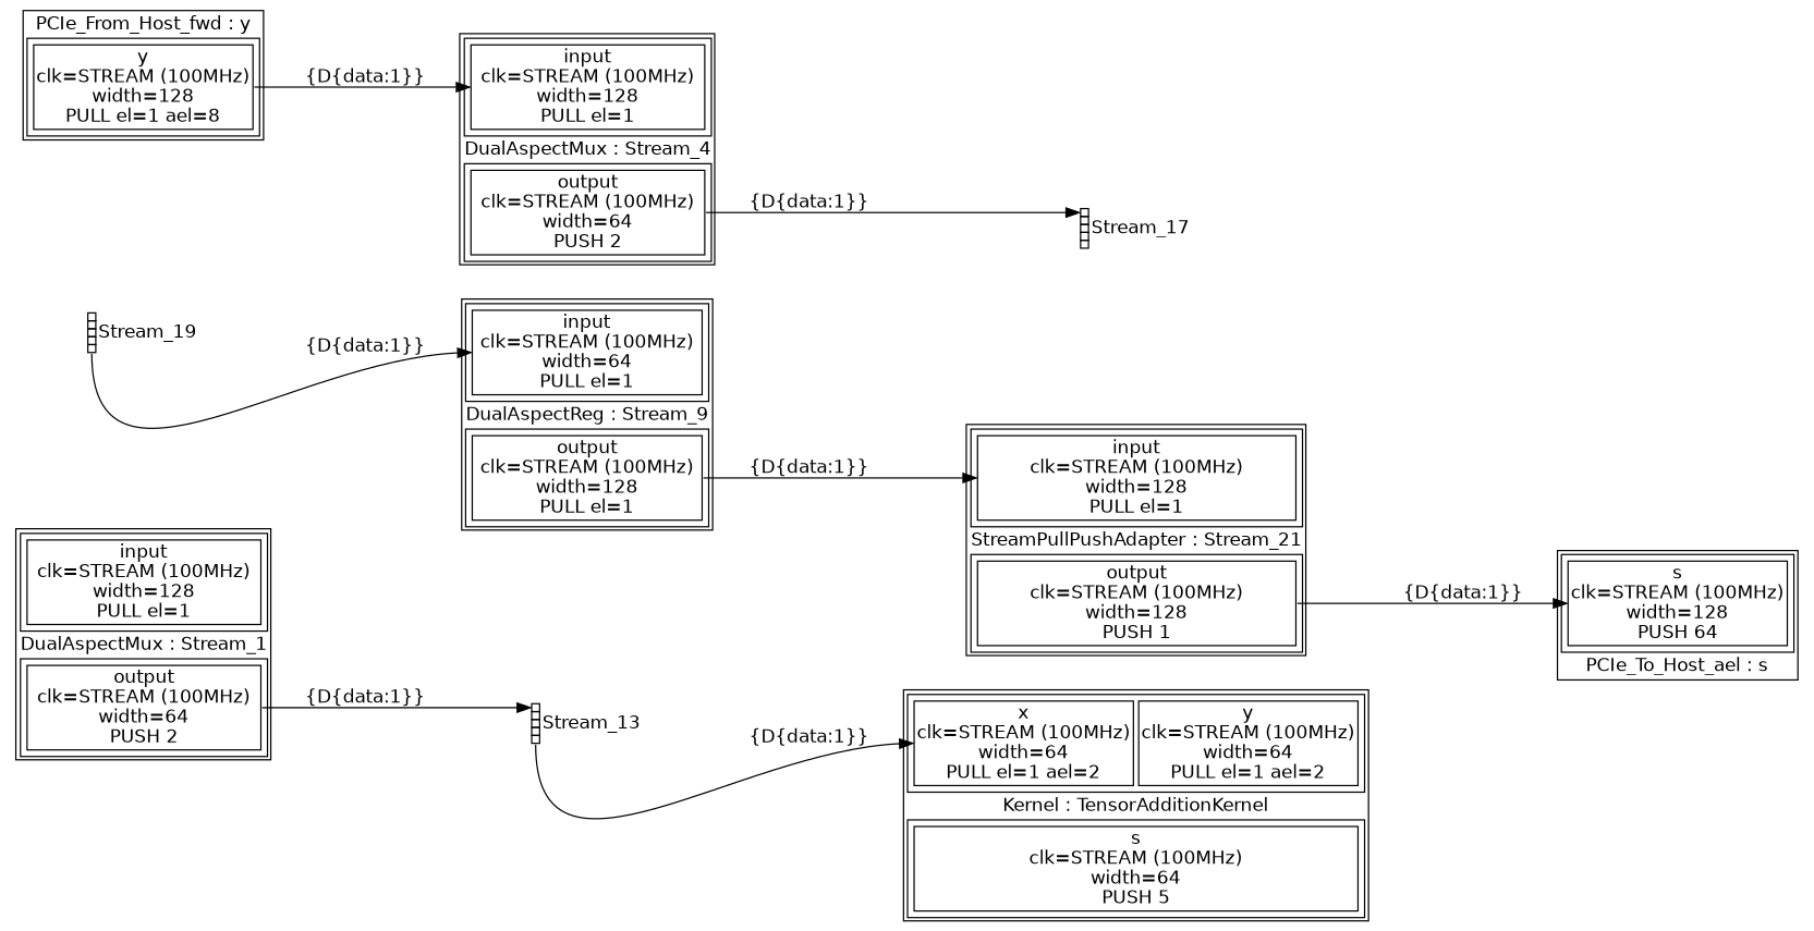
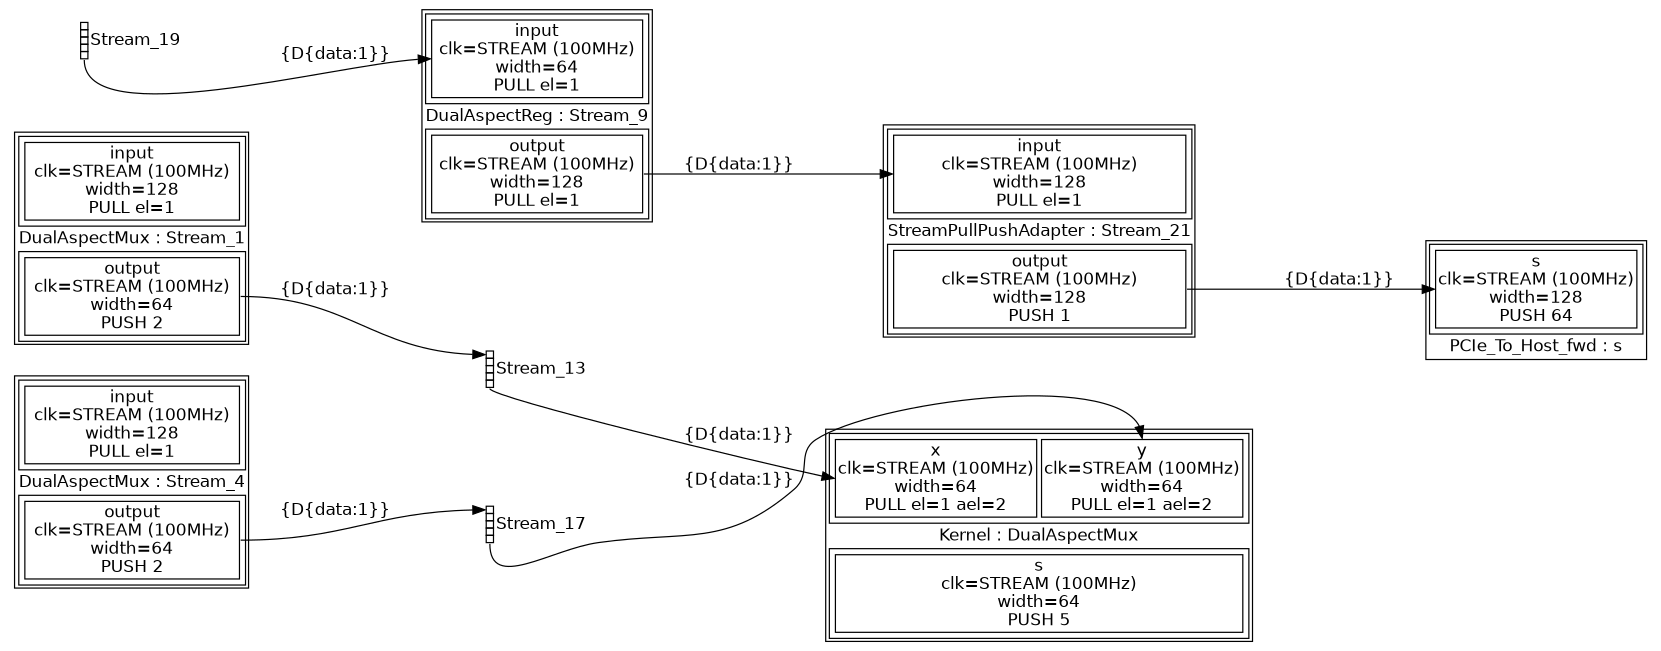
  digraph {
    fontname="DejaVu Sans"
    rankdir=LR
    node [fontname="DejaVu Sans" shape=plaintext]
    edge [fontname="DejaVu Sans" headport=input tailport=output]
-   n1 [label=<<TABLE  BORDER="1" CELLPADDING="1" CELLSPACING="1"><TR><TD BGCOLOR="white" BORDER="0" PORT="inputs" ROWSPAN="1" COLSPAN="1"><TABLE  BORDER="1" CELLPADDING="1" CELLSPACING="4"><TR><TD BGCOLOR="white" BORDER="1" PORT="x" ROWSPAN="1" COLSPAN="1">x<BR/>clk=STREAM (100MHz)<BR/>width=64<BR/>PULL el=1 ael=2</TD><TD BGCOLOR="white" BORDER="1" PORT="y" ROWSPAN="1" COLSPAN="1">y<BR/>clk=STREAM (100MHz)<BR/>width=64<BR/>PULL el=1 ael=2</TD></TR></TABLE></TD></TR><TR><TD BGCOLOR="white" BORDER="0" PORT="node_info" ROWSPAN="1" COLSPAN="1">Kernel : TensorAdditionKernel</TD></TR><TR><TD BGCOLOR="white" BORDER="0" PORT="outputs" ROWSPAN="1" COLSPAN="1"><TABLE  BORDER="1" CELLPADDING="1" CELLSPACING="4"><TR><TD BGCOLOR="white" BORDER="1" PORT="s" ROWSPAN="1" COLSPAN="1">s<BR/>clk=STREAM (100MHz)<BR/>width=64<BR/>PUSH 5</TD></TR></TABLE></TD></TR></TABLE>>]
+   n1 [label=<<TABLE  BORDER="1" CELLPADDING="1" CELLSPACING="1"><TR><TD BGCOLOR="white" BORDER="0" PORT="inputs" ROWSPAN="1" COLSPAN="1"><TABLE  BORDER="1" CELLPADDING="1" CELLSPACING="4"><TR><TD BGCOLOR="white" BORDER="1" PORT="x" ROWSPAN="1" COLSPAN="1">x<BR/>clk=STREAM (100MHz)<BR/>width=64<BR/>PULL el=1 ael=2</TD><TD BGCOLOR="white" BORDER="1" PORT="y" ROWSPAN="1" COLSPAN="1">y<BR/>clk=STREAM (100MHz)<BR/>width=64<BR/>PULL el=1 ael=2</TD></TR></TABLE></TD></TR><TR><TD BGCOLOR="white" BORDER="0" PORT="node_info" ROWSPAN="1" COLSPAN="1">Kernel : DualAspectMux</TD></TR><TR><TD BGCOLOR="white" BORDER="0" PORT="outputs" ROWSPAN="1" COLSPAN="1"><TABLE  BORDER="1" CELLPADDING="1" CELLSPACING="4"><TR><TD BGCOLOR="white" BORDER="1" PORT="s" ROWSPAN="1" COLSPAN="1">s<BR/>clk=STREAM (100MHz)<BR/>width=64<BR/>PUSH 5</TD></TR></TABLE></TD></TR></TABLE>>]
    n2 [label=<<TABLE BORDER="0" CELLSPACING="0" CELLBORDER="1"> <TR><TD PORT="input"></TD><TD BORDER="0" ROWSPAN="6" WIDTH="1">Stream_19</TD></TR> <TR><TD></TD></TR> <TR><TD></TD></TR> <TR><TD></TD></TR> <TR><TD></TD></TR> <TR HEIGHT="0" CELLPADDING="0" BORDER="0" ><TD CELLPADDING="0" BORDER="0" PORT="output"></TD></TR> </TABLE>>]
    n3 [label=<<TABLE  BORDER="1" CELLPADDING="1" CELLSPACING="1"><TR><TD BGCOLOR="white" BORDER="0" PORT="inputs" ROWSPAN="1" COLSPAN="1"><TABLE  BORDER="1" CELLPADDING="1" CELLSPACING="4"><TR><TD BGCOLOR="white" BORDER="1" PORT="input" ROWSPAN="1" COLSPAN="1">input<BR/>clk=STREAM (100MHz)<BR/>width=64<BR/>PULL el=1</TD></TR></TABLE></TD></TR><TR><TD BGCOLOR="white" BORDER="0" PORT="node_info" ROWSPAN="1" COLSPAN="1">DualAspectReg : Stream_9</TD></TR><TR><TD BGCOLOR="white" BORDER="0" PORT="outputs" ROWSPAN="1" COLSPAN="1"><TABLE  BORDER="1" CELLPADDING="1" CELLSPACING="4"><TR><TD BGCOLOR="white" BORDER="1" PORT="output" ROWSPAN="1" COLSPAN="1">output<BR/>clk=STREAM (100MHz)<BR/>width=128<BR/>PULL el=1</TD></TR></TABLE></TD></TR></TABLE>>]
    n4 [label=<<TABLE  BORDER="1" CELLPADDING="1" CELLSPACING="1"><TR><TD BGCOLOR="white" BORDER="0" PORT="inputs" ROWSPAN="1" COLSPAN="1"><TABLE  BORDER="1" CELLPADDING="1" CELLSPACING="4"><TR><TD BGCOLOR="white" BORDER="1" PORT="input" ROWSPAN="1" COLSPAN="1">input<BR/>clk=STREAM (100MHz)<BR/>width=128<BR/>PULL el=1</TD></TR></TABLE></TD></TR><TR><TD BGCOLOR="white" BORDER="0" PORT="node_info" ROWSPAN="1" COLSPAN="1">DualAspectMux : Stream_1</TD></TR><TR><TD BGCOLOR="white" BORDER="0" PORT="outputs" ROWSPAN="1" COLSPAN="1"><TABLE  BORDER="1" CELLPADDING="1" CELLSPACING="4"><TR><TD BGCOLOR="white" BORDER="1" PORT="output" ROWSPAN="1" COLSPAN="1">output<BR/>clk=STREAM (100MHz)<BR/>width=64<BR/>PUSH 2</TD></TR></TABLE></TD></TR></TABLE>>]
    n5 [label=<<TABLE BORDER="0" CELLSPACING="0" CELLBORDER="1"> <TR><TD PORT="input"></TD><TD BORDER="0" ROWSPAN="6" WIDTH="1">Stream_13</TD></TR> <TR><TD></TD></TR> <TR><TD></TD></TR> <TR><TD></TD></TR> <TR><TD></TD></TR> <TR HEIGHT="0" CELLPADDING="0" BORDER="0" ><TD CELLPADDING="0" BORDER="0" PORT="output"></TD></TR> </TABLE>>]
-   n6 [label=<<TABLE  BORDER="1" CELLPADDING="1" CELLSPACING="1"><TR><TD BGCOLOR="white" BORDER="0" PORT="node_info" ROWSPAN="1" COLSPAN="1">PCIe_From_Host_fwd : y</TD></TR><TR><TD BGCOLOR="white" BORDER="0" PORT="outputs" ROWSPAN="1" COLSPAN="1"><TABLE  BORDER="1" CELLPADDING="1" CELLSPACING="4"><TR><TD BGCOLOR="white" BORDER="1" PORT="y" ROWSPAN="1" COLSPAN="1">y<BR/>clk=STREAM (100MHz)<BR/>width=128<BR/>PULL el=1 ael=8</TD></TR></TABLE></TD></TR></TABLE>>]
    n7 [label=<<TABLE  BORDER="1" CELLPADDING="1" CELLSPACING="1"><TR><TD BGCOLOR="white" BORDER="0" PORT="inputs" ROWSPAN="1" COLSPAN="1"><TABLE  BORDER="1" CELLPADDING="1" CELLSPACING="4"><TR><TD BGCOLOR="white" BORDER="1" PORT="input" ROWSPAN="1" COLSPAN="1">input<BR/>clk=STREAM (100MHz)<BR/>width=128<BR/>PULL el=1</TD></TR></TABLE></TD></TR><TR><TD BGCOLOR="white" BORDER="0" PORT="node_info" ROWSPAN="1" COLSPAN="1">DualAspectMux : Stream_4</TD></TR><TR><TD BGCOLOR="white" BORDER="0" PORT="outputs" ROWSPAN="1" COLSPAN="1"><TABLE  BORDER="1" CELLPADDING="1" CELLSPACING="4"><TR><TD BGCOLOR="white" BORDER="1" PORT="output" ROWSPAN="1" COLSPAN="1">output<BR/>clk=STREAM (100MHz)<BR/>width=64<BR/>PUSH 2</TD></TR></TABLE></TD></TR></TABLE>>]
    n8 [label=<<TABLE BORDER="0" CELLSPACING="0" CELLBORDER="1"> <TR><TD PORT="input"></TD><TD BORDER="0" ROWSPAN="6" WIDTH="1">Stream_17</TD></TR> <TR><TD></TD></TR> <TR><TD></TD></TR> <TR><TD></TD></TR> <TR><TD></TD></TR> <TR HEIGHT="0" CELLPADDING="0" BORDER="0" ><TD CELLPADDING="0" BORDER="0" PORT="output"></TD></TR> </TABLE>>]
-   n9 [label=<<TABLE  BORDER="1" CELLPADDING="1" CELLSPACING="1"><TR><TD BGCOLOR="white" BORDER="0" PORT="inputs" ROWSPAN="1" COLSPAN="1"><TABLE  BORDER="1" CELLPADDING="1" CELLSPACING="4"><TR><TD BGCOLOR="white" BORDER="1" PORT="s" ROWSPAN="1" COLSPAN="1">s<BR/>clk=STREAM (100MHz)<BR/>width=128<BR/>PUSH 64</TD></TR></TABLE></TD></TR><TR><TD BGCOLOR="white" BORDER="0" PORT="node_info" ROWSPAN="1" COLSPAN="1">PCIe_To_Host_ael : s</TD></TR></TABLE>>]
+   n9 [label=<<TABLE  BORDER="1" CELLPADDING="1" CELLSPACING="1"><TR><TD BGCOLOR="white" BORDER="0" PORT="inputs" ROWSPAN="1" COLSPAN="1"><TABLE  BORDER="1" CELLPADDING="1" CELLSPACING="4"><TR><TD BGCOLOR="white" BORDER="1" PORT="s" ROWSPAN="1" COLSPAN="1">s<BR/>clk=STREAM (100MHz)<BR/>width=128<BR/>PUSH 64</TD></TR></TABLE></TD></TR><TR><TD BGCOLOR="white" BORDER="0" PORT="node_info" ROWSPAN="1" COLSPAN="1">PCIe_To_Host_fwd : s</TD></TR></TABLE>>]
    n10 [label=<<TABLE  BORDER="1" CELLPADDING="1" CELLSPACING="1"><TR><TD BGCOLOR="white" BORDER="0" PORT="inputs" ROWSPAN="1" COLSPAN="1"><TABLE  BORDER="1" CELLPADDING="1" CELLSPACING="4"><TR><TD BGCOLOR="white" BORDER="1" PORT="input" ROWSPAN="1" COLSPAN="1">input<BR/>clk=STREAM (100MHz)<BR/>width=128<BR/>PULL el=1</TD></TR></TABLE></TD></TR><TR><TD BGCOLOR="white" BORDER="0" PORT="node_info" ROWSPAN="1" COLSPAN="1">StreamPullPushAdapter : Stream_21</TD></TR><TR><TD BGCOLOR="white" BORDER="0" PORT="outputs" ROWSPAN="1" COLSPAN="1"><TABLE  BORDER="1" CELLPADDING="1" CELLSPACING="4"><TR><TD BGCOLOR="white" BORDER="1" PORT="output" ROWSPAN="1" COLSPAN="1">output<BR/>clk=STREAM (100MHz)<BR/>width=128<BR/>PUSH 1</TD></TR></TABLE></TD></TR></TABLE>>]
    n2 -> n3 [label="{D{data:1}}"]
    n3 -> n10 [label="{D{data:1}}"]
    n4 -> n5 [label="{D{data:1}}"]
    n5 -> n1 [headport=x label="{D{data:1}}"]
-   n6 -> n7 [label="{D{data:1}}" tailport=y]
    n7 -> n8 [label="{D{data:1}}"]
+   n8 -> n1 [headport=y label="{D{data:1}}"]
    n10 -> n9 [headport=s label="{D{data:1}}"]
  }
